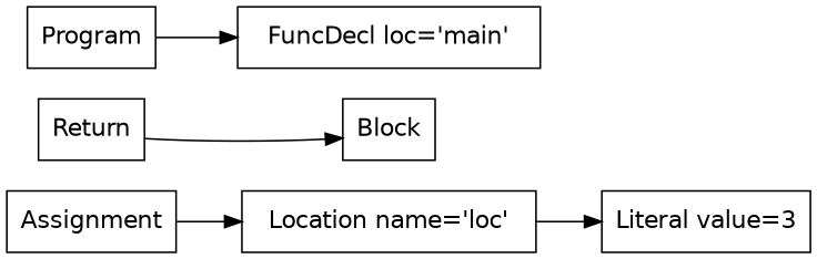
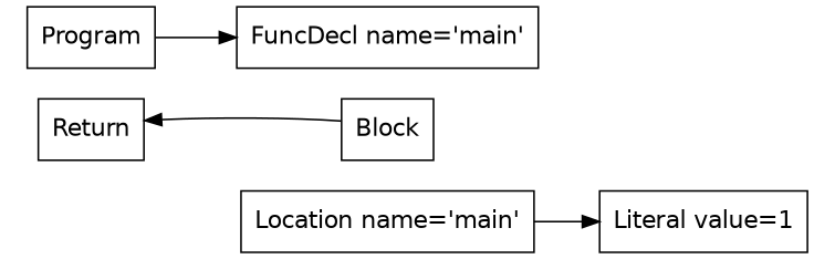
  digraph {
    fontname="DejaVu Sans"
    rankdir=LR
    node [fontname="DejaVu Sans" shape=box]
    edge [fontname="DejaVu Sans"]
-   n1 [label="Location name='loc'"]
-   n2 [label="Literal value=3"]
-   n3 [label=Assignment]
+   n1 [label="Location name='main'"]
+   n2 [label="Literal value=1"]
    n4 [label=Return]
    n5 [label=Block]
-   n6 [label="FuncDecl loc='main'"]
+   n6 [label="FuncDecl name='main'"]
    n7 [label=Program]
    n1 -> n2
-   n3 -> n1
-   n4 -> n5
+   n5 -> n4
    n7 -> n6
  }
